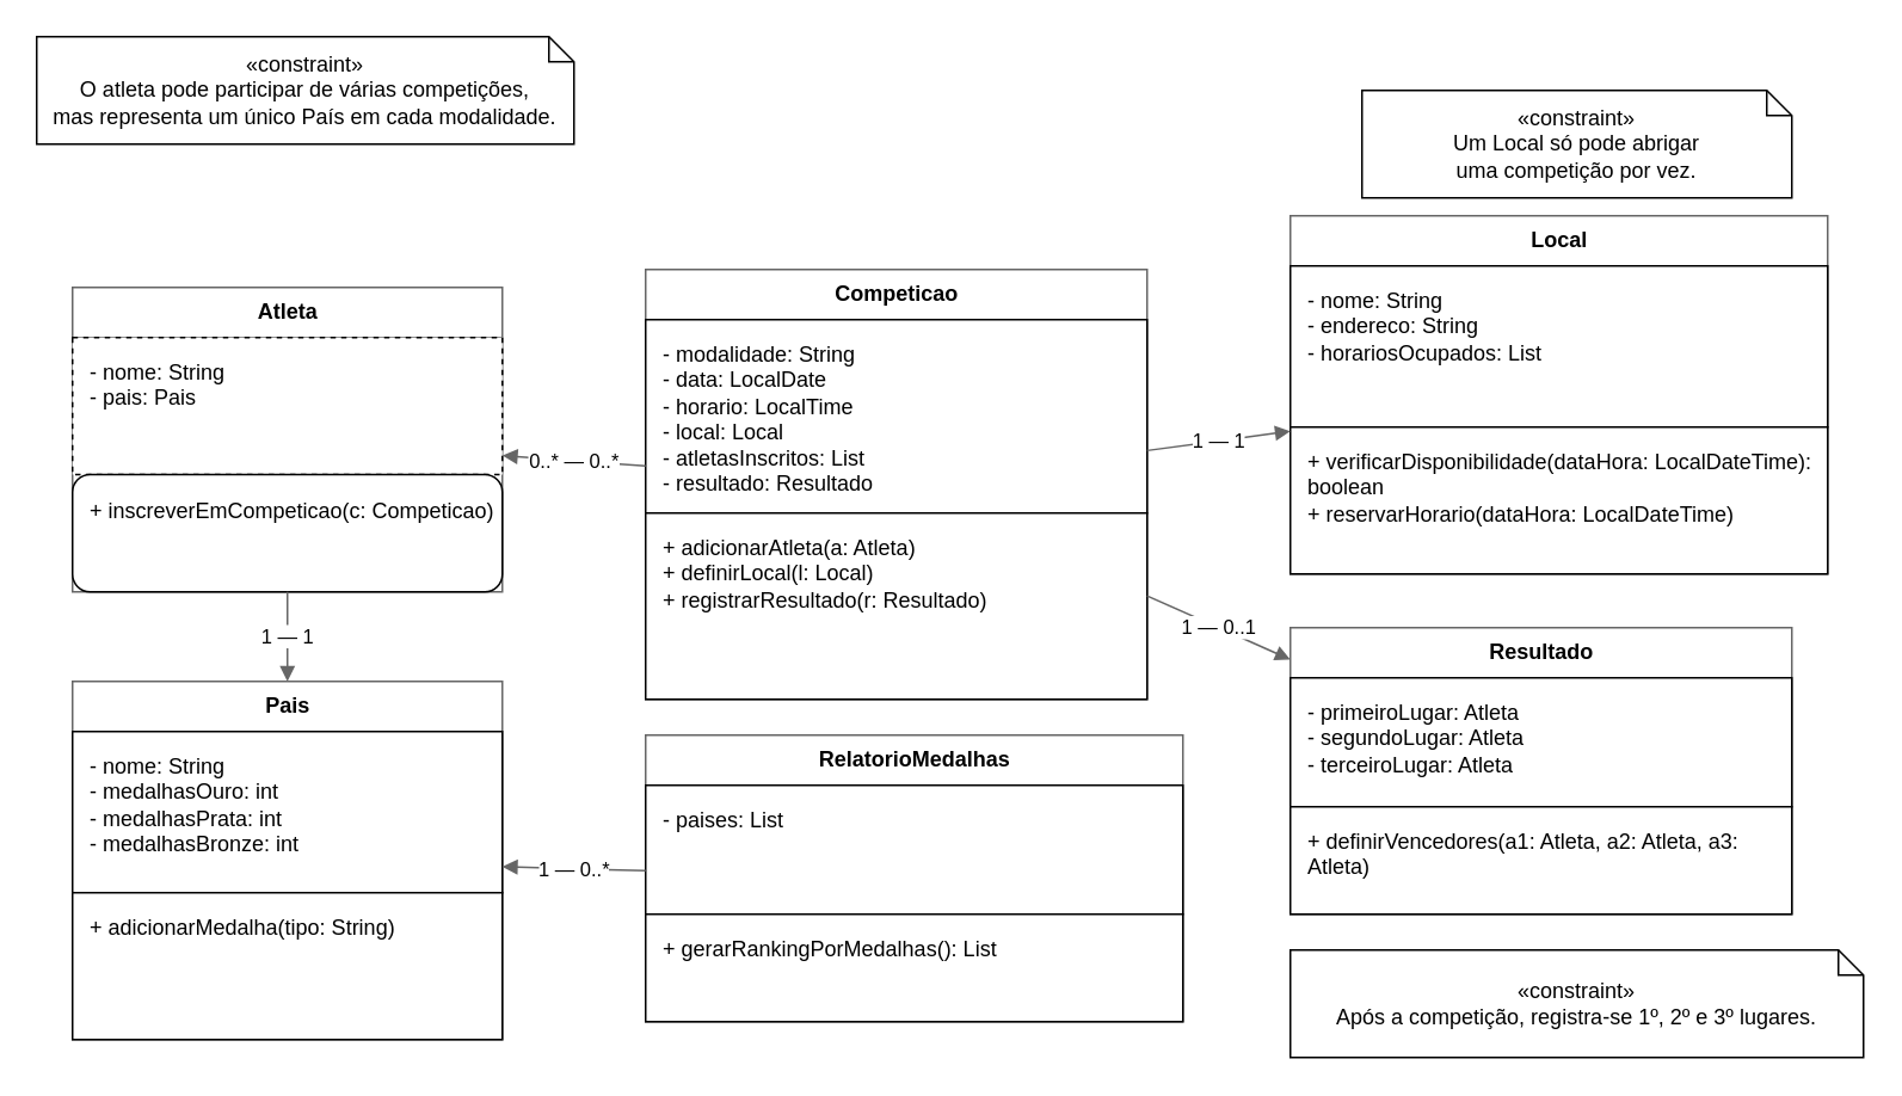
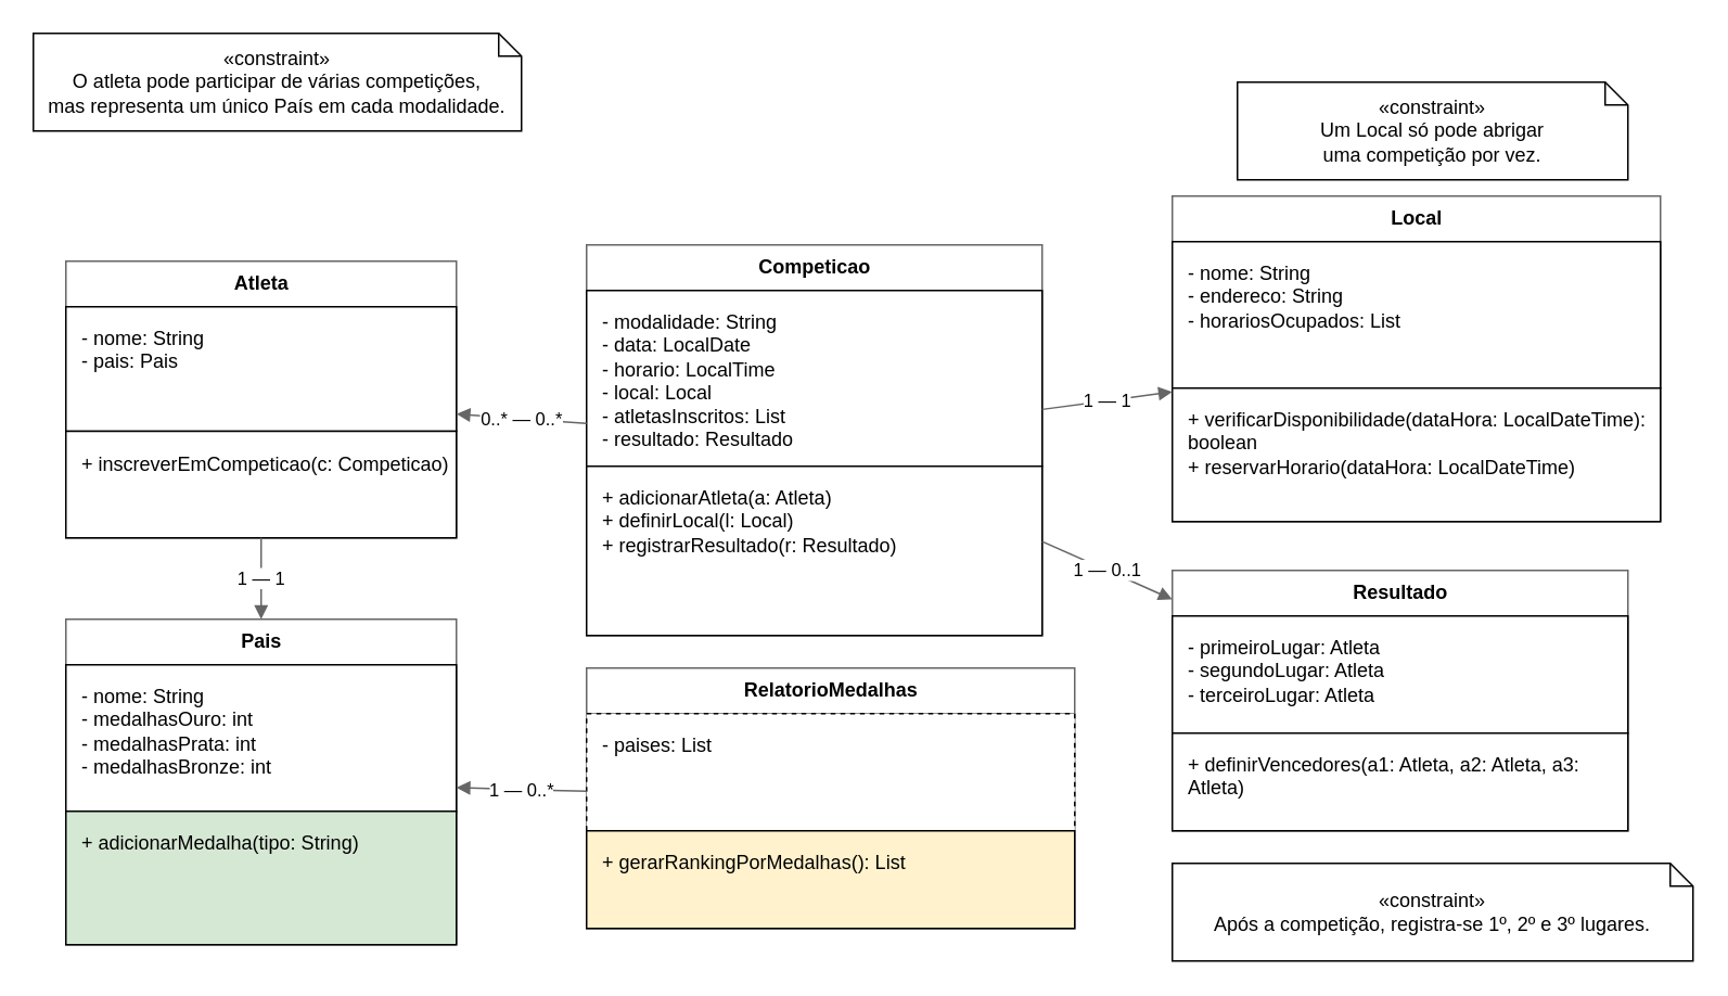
  <mxCell id="0" />
  <mxCell id="1" parent="0" />
  <mxCell id="2" value="&lt;b&gt;Atleta&lt;/b&gt;" style="shape=swimlane;rounded=0;startSize=28;swimlaneFillColor=#FFFFFF;strokeColor=#666666;html=1;" vertex="1" parent="1"><mxGeometry x="40" y="160" width="240" height="170" as="geometry" /></mxCell>
- <mxCell id="3" value="- nome: String&lt;br/&gt;- pais: Pais" style="whiteSpace=wrap;html=1;align=left;verticalAlign=top;spacingLeft=8;spacingTop=6;dashed=1;" vertex="1" parent="2"><mxGeometry y="28" width="240" height="76.5" as="geometry" /></mxCell>
- <mxCell id="4" value="+ inscreverEmCompeticao(c: Competicao)" style="whiteSpace=wrap;html=1;align=left;verticalAlign=top;spacingLeft=8;spacingTop=6;rounded=1;" vertex="1" parent="2"><mxGeometry y="104.5" width="240" height="65.5" as="geometry" /></mxCell>
+ <mxCell id="3" value="- nome: String&lt;br/&gt;- pais: Pais" style="whiteSpace=wrap;html=1;align=left;verticalAlign=top;spacingLeft=8;spacingTop=6;" vertex="1" parent="2"><mxGeometry y="28" width="240" height="76.5" as="geometry" /></mxCell>
+ <mxCell id="4" value="+ inscreverEmCompeticao(c: Competicao)" style="whiteSpace=wrap;html=1;align=left;verticalAlign=top;spacingLeft=8;spacingTop=6;" vertex="1" parent="2"><mxGeometry y="104.5" width="240" height="65.5" as="geometry" /></mxCell>
  <mxCell id="5" value="&lt;b&gt;Pais&lt;/b&gt;" style="shape=swimlane;rounded=0;startSize=28;swimlaneFillColor=#FFFFFF;strokeColor=#666666;html=1;" vertex="1" parent="1"><mxGeometry x="40" y="380" width="240" height="200" as="geometry" /></mxCell>
  <mxCell id="6" value="- nome: String&lt;br/&gt;- medalhasOuro: int&lt;br/&gt;- medalhasPrata: int&lt;br/&gt;- medalhasBronze: int" style="whiteSpace=wrap;html=1;align=left;verticalAlign=top;spacingLeft=8;spacingTop=6;" vertex="1" parent="5"><mxGeometry y="28" width="240" height="90" as="geometry" /></mxCell>
- <mxCell id="7" value="+ adicionarMedalha(tipo: String)" style="whiteSpace=wrap;html=1;align=left;verticalAlign=top;spacingLeft=8;spacingTop=6;" vertex="1" parent="5"><mxGeometry y="118" width="240" height="82" as="geometry" /></mxCell>
+ <mxCell id="7" value="+ adicionarMedalha(tipo: String)" style="whiteSpace=wrap;html=1;align=left;verticalAlign=top;spacingLeft=8;spacingTop=6;fillColor=#d5e8d4;" vertex="1" parent="5"><mxGeometry y="118" width="240" height="82" as="geometry" /></mxCell>
  <mxCell id="8" value="&lt;b&gt;Competicao&lt;/b&gt;" style="shape=swimlane;rounded=0;startSize=28;swimlaneFillColor=#FFFFFF;strokeColor=#666666;html=1;" vertex="1" parent="1"><mxGeometry x="360" y="150" width="280" height="240" as="geometry" /></mxCell>
  <mxCell id="9" value="- modalidade: String&lt;br/&gt;- data: LocalDate&lt;br/&gt;- horario: LocalTime&lt;br/&gt;- local: Local&lt;br/&gt;- atletasInscritos: List&lt;Atleta&gt;&lt;br/&gt;- resultado: Resultado" style="whiteSpace=wrap;html=1;align=left;verticalAlign=top;spacingLeft=8;spacingTop=6;" vertex="1" parent="8"><mxGeometry y="28" width="280" height="108" as="geometry" /></mxCell>
  <mxCell id="10" value="+ adicionarAtleta(a: Atleta)&lt;br/&gt;+ definirLocal(l: Local)&lt;br/&gt;+ registrarResultado(r: Resultado)" style="whiteSpace=wrap;html=1;align=left;verticalAlign=top;spacingLeft=8;spacingTop=6;" vertex="1" parent="8"><mxGeometry y="136" width="280" height="104" as="geometry" /></mxCell>
  <mxCell id="11" value="&lt;b&gt;RelatorioMedalhas&lt;/b&gt;" style="shape=swimlane;rounded=0;startSize=28;swimlaneFillColor=#FFFFFF;strokeColor=#666666;html=1;" vertex="1" parent="1"><mxGeometry x="360" y="410" width="300" height="160" as="geometry" /></mxCell>
- <mxCell id="12" value="- paises: List&lt;Pais&gt;" style="whiteSpace=wrap;html=1;align=left;verticalAlign=top;spacingLeft=8;spacingTop=6;" vertex="1" parent="11"><mxGeometry y="28" width="300" height="72" as="geometry" /></mxCell>
- <mxCell id="13" value="+ gerarRankingPorMedalhas(): List&lt;Pais&gt;" style="whiteSpace=wrap;html=1;align=left;verticalAlign=top;spacingLeft=8;spacingTop=6;" vertex="1" parent="11"><mxGeometry y="100" width="300" height="60" as="geometry" /></mxCell>
+ <mxCell id="12" value="- paises: List&lt;Pais&gt;" style="whiteSpace=wrap;html=1;align=left;verticalAlign=top;spacingLeft=8;spacingTop=6;dashed=1;" vertex="1" parent="11"><mxGeometry y="28" width="300" height="72" as="geometry" /></mxCell>
+ <mxCell id="13" value="+ gerarRankingPorMedalhas(): List&lt;Pais&gt;" style="whiteSpace=wrap;html=1;align=left;verticalAlign=top;spacingLeft=8;spacingTop=6;fillColor=#fff2cc;" vertex="1" parent="11"><mxGeometry y="100" width="300" height="60" as="geometry" /></mxCell>
  <mxCell id="14" value="&lt;b&gt;Local&lt;/b&gt;" style="shape=swimlane;rounded=0;startSize=28;swimlaneFillColor=#FFFFFF;strokeColor=#666666;html=1;" vertex="1" parent="1"><mxGeometry x="720" y="120" width="300" height="200" as="geometry" /></mxCell>
  <mxCell id="15" value="- nome: String&lt;br/&gt;- endereco: String&lt;br/&gt;- horariosOcupados: List&lt;LocalDateTime&gt;" style="whiteSpace=wrap;html=1;align=left;verticalAlign=top;spacingLeft=8;spacingTop=6;" vertex="1" parent="14"><mxGeometry y="28" width="300" height="90" as="geometry" /></mxCell>
  <mxCell id="16" value="+ verificarDisponibilidade(dataHora: LocalDateTime): boolean&lt;br/&gt;+ reservarHorario(dataHora: LocalDateTime)" style="whiteSpace=wrap;html=1;align=left;verticalAlign=top;spacingLeft=8;spacingTop=6;" vertex="1" parent="14"><mxGeometry y="118" width="300" height="82" as="geometry" /></mxCell>
  <mxCell id="17" value="&lt;b&gt;Resultado&lt;/b&gt;" style="shape=swimlane;rounded=0;startSize=28;swimlaneFillColor=#FFFFFF;strokeColor=#666666;html=1;" vertex="1" parent="1"><mxGeometry x="720" y="350" width="280" height="160" as="geometry" /></mxCell>
  <mxCell id="18" value="- primeiroLugar: Atleta&lt;br/&gt;- segundoLugar: Atleta&lt;br/&gt;- terceiroLugar: Atleta" style="whiteSpace=wrap;html=1;align=left;verticalAlign=top;spacingLeft=8;spacingTop=6;" vertex="1" parent="17"><mxGeometry y="28" width="280" height="72" as="geometry" /></mxCell>
  <mxCell id="19" value="+ definirVencedores(a1: Atleta, a2: Atleta, a3: Atleta)" style="whiteSpace=wrap;html=1;align=left;verticalAlign=top;spacingLeft=8;spacingTop=6;" vertex="1" parent="17"><mxGeometry y="100" width="280" height="60" as="geometry" /></mxCell>
  <mxCell id="20" value="0..*  —  0..*" style="endArrow=block;html=1;strokeColor=#666666;" edge="1" parent="1" source="8" target="2"><mxGeometry relative="1" as="geometry" /></mxCell>
  <mxCell id="21" value="1  —  1" style="endArrow=block;html=1;strokeColor=#666666;" edge="1" parent="1" source="8" target="14"><mxGeometry relative="1" as="geometry" /></mxCell>
  <mxCell id="22" value="1  —  0..1" style="endArrow=block;html=1;strokeColor=#666666;" edge="1" parent="1" source="8" target="17"><mxGeometry relative="1" as="geometry" /></mxCell>
  <mxCell id="23" value="1  —  1" style="endArrow=block;html=1;strokeColor=#666666;" edge="1" parent="1" source="2" target="5"><mxGeometry relative="1" as="geometry" /></mxCell>
  <mxCell id="24" value="1  —  0..*" style="endArrow=block;html=1;strokeColor=#666666;" edge="1" parent="1" source="11" target="5"><mxGeometry relative="1" as="geometry" /></mxCell>
  <mxCell id="25" value="«constraint»&#10;Um Local só pode abrigar&#10;uma competição por vez." style="shape=note;whiteSpace=wrap;html=1;size=14;" vertex="1" parent="1"><mxGeometry x="760" y="50" width="240" height="60" as="geometry" /></mxCell>
  <mxCell id="26" value="«constraint»&#10;O atleta pode participar de várias competições,&#10;mas representa um único País em cada modalidade." style="shape=note;whiteSpace=wrap;html=1;size=14;" vertex="1" parent="1"><mxGeometry x="20" y="20" width="300" height="60" as="geometry" /></mxCell>
  <mxCell id="27" value="«constraint»&#10;Após a competição, registra-se 1º, 2º e 3º lugares." style="shape=note;whiteSpace=wrap;html=1;size=14;" vertex="1" parent="1"><mxGeometry x="720" y="530" width="320" height="60" as="geometry" /></mxCell>
